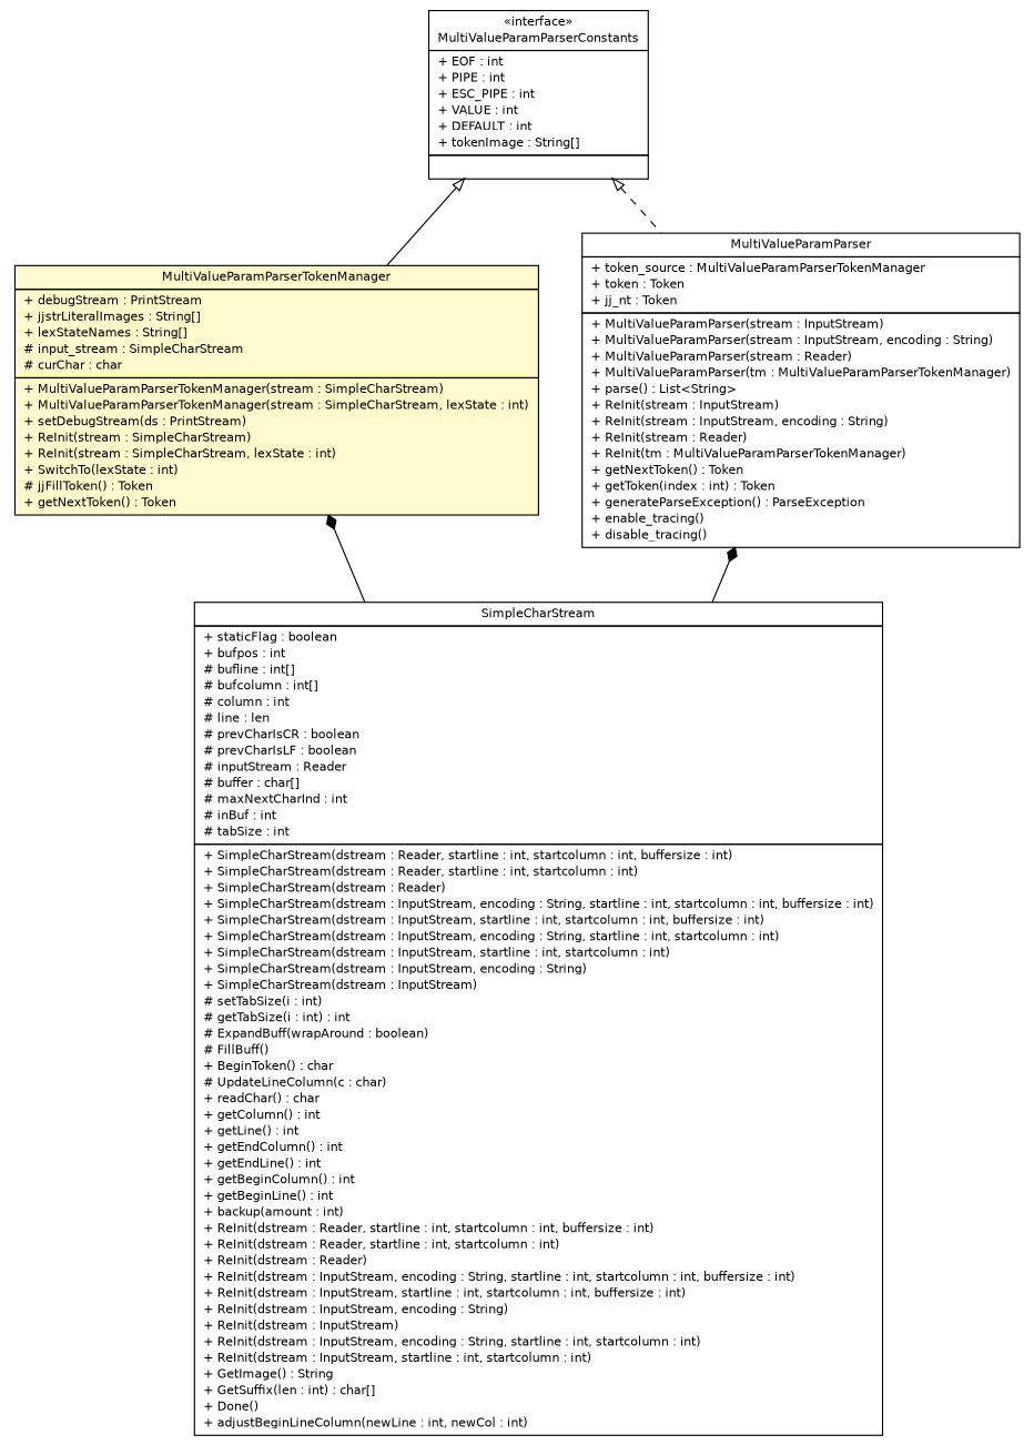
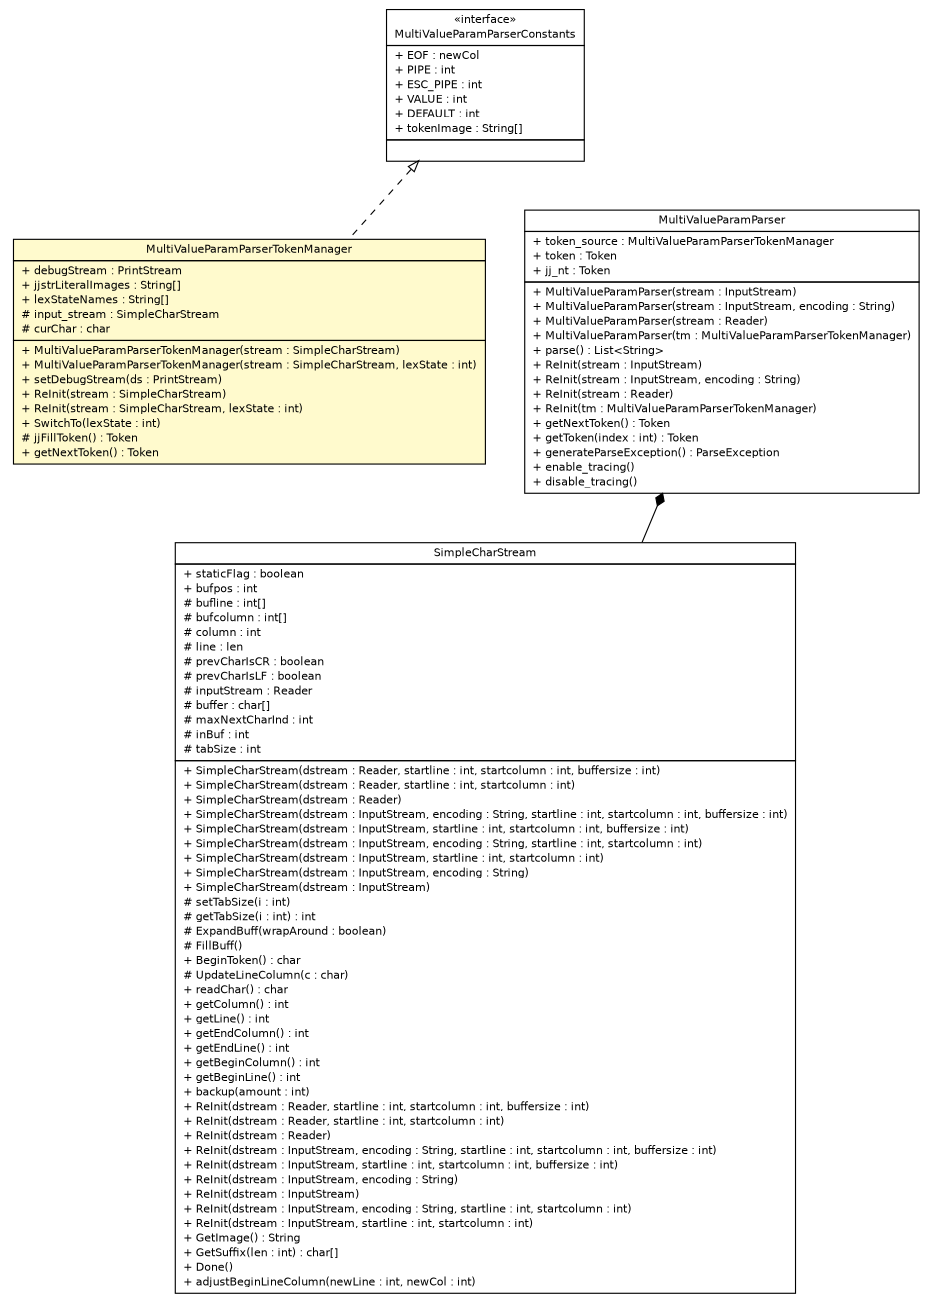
  digraph {
    nodesep=0.25
    ranksep=0.5
    node [fontcolor=black fontname=Helvetica fontsize=10.0 shape=plaintext]
    edge [arrowtail=diamond dir=both fontname=Helvetica fontsize=10.0 headport=p labelfontname=Helvetica labelfontsize=10 tailport=p]
    n1 [label=<<table title="com.vectorprint.configuration.parser.SimpleCharStream" border="0" cellborder="1" cellspacing="0" cellpadding="2" port="p" href="./SimpleCharStream.html"> 		<tr><td><table border="0" cellspacing="0" cellpadding="1"> <tr><td align="center" balign="center"> SimpleCharStream </td></tr> 		</table></td></tr> 		<tr><td><table border="0" cellspacing="0" cellpadding="1"> <tr><td align="left" balign="left"> + staticFlag : boolean </td></tr> <tr><td align="left" balign="left"> + bufpos : int </td></tr> <tr><td align="left" balign="left"> # bufline : int[] </td></tr> <tr><td align="left" balign="left"> # bufcolumn : int[] </td></tr> <tr><td align="left" balign="left"> # column : int </td></tr> <tr><td align="left" balign="left"> # line : len </td></tr> <tr><td align="left" balign="left"> # prevCharIsCR : boolean </td></tr> <tr><td align="left" balign="left"> # prevCharIsLF : boolean </td></tr> <tr><td align="left" balign="left"> # inputStream : Reader </td></tr> <tr><td align="left" balign="left"> # buffer : char[] </td></tr> <tr><td align="left" balign="left"> # maxNextCharInd : int </td></tr> <tr><td align="left" balign="left"> # inBuf : int </td></tr> <tr><td align="left" balign="left"> # tabSize : int </td></tr> 		</table></td></tr> 		<tr><td><table border="0" cellspacing="0" cellpadding="1"> <tr><td align="left" balign="left"> + SimpleCharStream(dstream : Reader, startline : int, startcolumn : int, buffersize : int) </td></tr> <tr><td align="left" balign="left"> + SimpleCharStream(dstream : Reader, startline : int, startcolumn : int) </td></tr> <tr><td align="left" balign="left"> + SimpleCharStream(dstream : Reader) </td></tr> <tr><td align="left" balign="left"> + SimpleCharStream(dstream : InputStream, encoding : String, startline : int, startcolumn : int, buffersize : int) </td></tr> <tr><td align="left" balign="left"> + SimpleCharStream(dstream : InputStream, startline : int, startcolumn : int, buffersize : int) </td></tr> <tr><td align="left" balign="left"> + SimpleCharStream(dstream : InputStream, encoding : String, startline : int, startcolumn : int) </td></tr> <tr><td align="left" balign="left"> + SimpleCharStream(dstream : InputStream, startline : int, startcolumn : int) </td></tr> <tr><td align="left" balign="left"> + SimpleCharStream(dstream : InputStream, encoding : String) </td></tr> <tr><td align="left" balign="left"> + SimpleCharStream(dstream : InputStream) </td></tr> <tr><td align="left" balign="left"> # setTabSize(i : int) </td></tr> <tr><td align="left" balign="left"> # getTabSize(i : int) : int </td></tr> <tr><td align="left" balign="left"> # ExpandBuff(wrapAround : boolean) </td></tr> <tr><td align="left" balign="left"> # FillBuff() </td></tr> <tr><td align="left" balign="left"> + BeginToken() : char </td></tr> <tr><td align="left" balign="left"> # UpdateLineColumn(c : char) </td></tr> <tr><td align="left" balign="left"> + readChar() : char </td></tr> <tr><td align="left" balign="left"> + getColumn() : int </td></tr> <tr><td align="left" balign="left"> + getLine() : int </td></tr> <tr><td align="left" balign="left"> + getEndColumn() : int </td></tr> <tr><td align="left" balign="left"> + getEndLine() : int </td></tr> <tr><td align="left" balign="left"> + getBeginColumn() : int </td></tr> <tr><td align="left" balign="left"> + getBeginLine() : int </td></tr> <tr><td align="left" balign="left"> + backup(amount : int) </td></tr> <tr><td align="left" balign="left"> + ReInit(dstream : Reader, startline : int, startcolumn : int, buffersize : int) </td></tr> <tr><td align="left" balign="left"> + ReInit(dstream : Reader, startline : int, startcolumn : int) </td></tr> <tr><td align="left" balign="left"> + ReInit(dstream : Reader) </td></tr> <tr><td align="left" balign="left"> + ReInit(dstream : InputStream, encoding : String, startline : int, startcolumn : int, buffersize : int) </td></tr> <tr><td align="left" balign="left"> + ReInit(dstream : InputStream, startline : int, startcolumn : int, buffersize : int) </td></tr> <tr><td align="left" balign="left"> + ReInit(dstream : InputStream, encoding : String) </td></tr> <tr><td align="left" balign="left"> + ReInit(dstream : InputStream) </td></tr> <tr><td align="left" balign="left"> + ReInit(dstream : InputStream, encoding : String, startline : int, startcolumn : int) </td></tr> <tr><td align="left" balign="left"> + ReInit(dstream : InputStream, startline : int, startcolumn : int) </td></tr> <tr><td align="left" balign="left"> + GetImage() : String </td></tr> <tr><td align="left" balign="left"> + GetSuffix(len : int) : char[] </td></tr> <tr><td align="left" balign="left"> + Done() </td></tr> <tr><td align="left" balign="left"> + adjustBeginLineColumn(newLine : int, newCol : int) </td></tr> 		</table></td></tr> 		</table>>]
    n2 [label=<<table title="com.vectorprint.configuration.parser.MultiValueParamParserTokenManager" border="0" cellborder="1" cellspacing="0" cellpadding="2" port="p" bgcolor="lemonChiffon" href="./MultiValueParamParserTokenManager.html"> 		<tr><td><table border="0" cellspacing="0" cellpadding="1"> <tr><td align="center" balign="center"> MultiValueParamParserTokenManager </td></tr> 		</table></td></tr> 		<tr><td><table border="0" cellspacing="0" cellpadding="1"> <tr><td align="left" balign="left"> + debugStream : PrintStream </td></tr> <tr><td align="left" balign="left"> + jjstrLiteralImages : String[] </td></tr> <tr><td align="left" balign="left"> + lexStateNames : String[] </td></tr> <tr><td align="left" balign="left"> # input_stream : SimpleCharStream </td></tr> <tr><td align="left" balign="left"> # curChar : char </td></tr> 		</table></td></tr> 		<tr><td><table border="0" cellspacing="0" cellpadding="1"> <tr><td align="left" balign="left"> + MultiValueParamParserTokenManager(stream : SimpleCharStream) </td></tr> <tr><td align="left" balign="left"> + MultiValueParamParserTokenManager(stream : SimpleCharStream, lexState : int) </td></tr> <tr><td align="left" balign="left"> + setDebugStream(ds : PrintStream) </td></tr> <tr><td align="left" balign="left"> + ReInit(stream : SimpleCharStream) </td></tr> <tr><td align="left" balign="left"> + ReInit(stream : SimpleCharStream, lexState : int) </td></tr> <tr><td align="left" balign="left"> + SwitchTo(lexState : int) </td></tr> <tr><td align="left" balign="left"> # jjFillToken() : Token </td></tr> <tr><td align="left" balign="left"> + getNextToken() : Token </td></tr> 		</table></td></tr> 		</table>>]
    n3 [label=<<table title="com.vectorprint.configuration.parser.MultiValueParamParser" border="0" cellborder="1" cellspacing="0" cellpadding="2" port="p" href="./MultiValueParamParser.html"> 		<tr><td><table border="0" cellspacing="0" cellpadding="1"> <tr><td align="center" balign="center"> MultiValueParamParser </td></tr> 		</table></td></tr> 		<tr><td><table border="0" cellspacing="0" cellpadding="1"> <tr><td align="left" balign="left"> + token_source : MultiValueParamParserTokenManager </td></tr> <tr><td align="left" balign="left"> + token : Token </td></tr> <tr><td align="left" balign="left"> + jj_nt : Token </td></tr> 		</table></td></tr> 		<tr><td><table border="0" cellspacing="0" cellpadding="1"> <tr><td align="left" balign="left"> + MultiValueParamParser(stream : InputStream) </td></tr> <tr><td align="left" balign="left"> + MultiValueParamParser(stream : InputStream, encoding : String) </td></tr> <tr><td align="left" balign="left"> + MultiValueParamParser(stream : Reader) </td></tr> <tr><td align="left" balign="left"> + MultiValueParamParser(tm : MultiValueParamParserTokenManager) </td></tr> <tr><td align="left" balign="left"> + parse() : List&lt;String&gt; </td></tr> <tr><td align="left" balign="left"> + ReInit(stream : InputStream) </td></tr> <tr><td align="left" balign="left"> + ReInit(stream : InputStream, encoding : String) </td></tr> <tr><td align="left" balign="left"> + ReInit(stream : Reader) </td></tr> <tr><td align="left" balign="left"> + ReInit(tm : MultiValueParamParserTokenManager) </td></tr> <tr><td align="left" balign="left"> + getNextToken() : Token </td></tr> <tr><td align="left" balign="left"> + getToken(index : int) : Token </td></tr> <tr><td align="left" balign="left"> + generateParseException() : ParseException </td></tr> <tr><td align="left" balign="left"> + enable_tracing() </td></tr> <tr><td align="left" balign="left"> + disable_tracing() </td></tr> 		</table></td></tr> 		</table>>]
-   n4 [label=<<table title="com.vectorprint.configuration.parser.MultiValueParamParserConstants" border="0" cellborder="1" cellspacing="0" cellpadding="2" port="p" href="./MultiValueParamParserConstants.html"> 		<tr><td><table border="0" cellspacing="0" cellpadding="1"> <tr><td align="center" balign="center"> &#171;interface&#187; </td></tr> <tr><td align="center" balign="center"> MultiValueParamParserConstants </td></tr> 		</table></td></tr> 		<tr><td><table border="0" cellspacing="0" cellpadding="1"> <tr><td align="left" balign="left"> + EOF : int </td></tr> <tr><td align="left" balign="left"> + PIPE : int </td></tr> <tr><td align="left" balign="left"> + ESC_PIPE : int </td></tr> <tr><td align="left" balign="left"> + VALUE : int </td></tr> <tr><td align="left" balign="left"> + DEFAULT : int </td></tr> <tr><td align="left" balign="left"> + tokenImage : String[] </td></tr> 		</table></td></tr> 		<tr><td><table border="0" cellspacing="0" cellpadding="1"> <tr><td align="left" balign="left">  </td></tr> 		</table></td></tr> 		</table>>]
-   n2 -> n1 [arrowhead=none color=black fontcolor=black]
+   n4 [label=<<table title="com.vectorprint.configuration.parser.MultiValueParamParserConstants" border="0" cellborder="1" cellspacing="0" cellpadding="2" port="p" href="./MultiValueParamParserConstants.html"> 		<tr><td><table border="0" cellspacing="0" cellpadding="1"> <tr><td align="center" balign="center"> &#171;interface&#187; </td></tr> <tr><td align="center" balign="center"> MultiValueParamParserConstants </td></tr> 		</table></td></tr> 		<tr><td><table border="0" cellspacing="0" cellpadding="1"> <tr><td align="left" balign="left"> + EOF : newCol </td></tr> <tr><td align="left" balign="left"> + PIPE : int </td></tr> <tr><td align="left" balign="left"> + ESC_PIPE : int </td></tr> <tr><td align="left" balign="left"> + VALUE : int </td></tr> <tr><td align="left" balign="left"> + DEFAULT : int </td></tr> <tr><td align="left" balign="left"> + tokenImage : String[] </td></tr> 		</table></td></tr> 		<tr><td><table border="0" cellspacing="0" cellpadding="1"> <tr><td align="left" balign="left">  </td></tr> 		</table></td></tr> 		</table>>]
    n3 -> n1 [arrowhead=none color=black fontcolor=black]
-   n4 -> n2 [arrowtail=empty dir=back fontsize=10 style=solid]
-   n4 -> n3 [arrowtail=empty dir=back fontsize=10 style=dashed]
+   n4 -> n2 [arrowtail=empty dir=back fontsize=10 style=dashed]
  }
